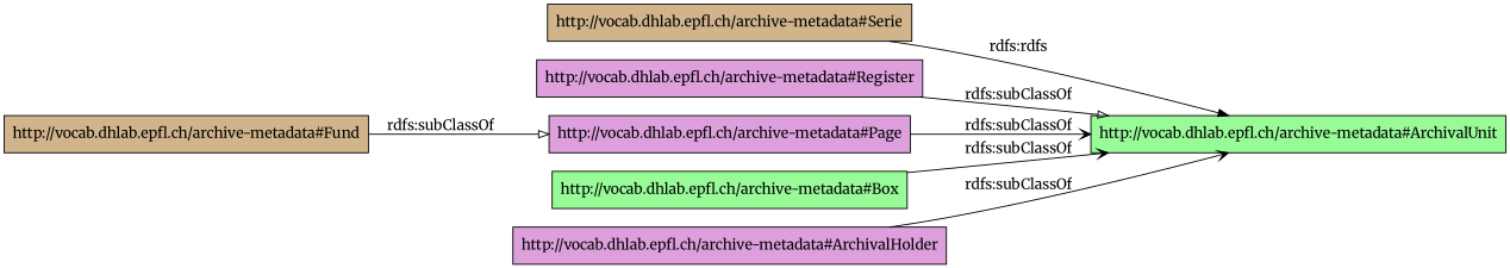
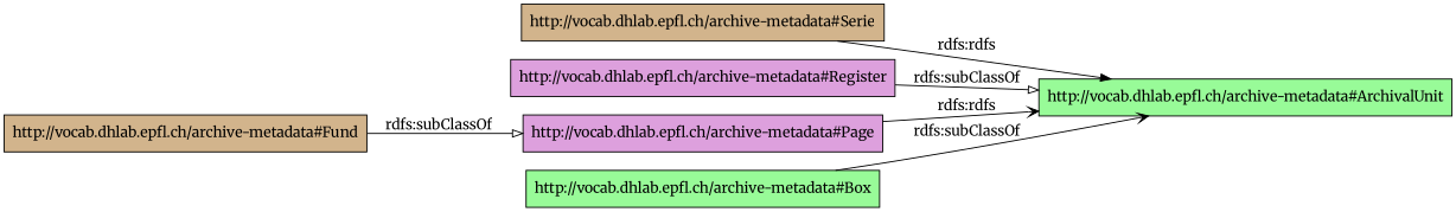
  digraph {
    fontname=Merriweather
    rankdir=LR
    node [color=black fillcolor=plum fontname=Merriweather shape=rectangle style=filled]
    edge [arrowhead=vee fontname=Merriweather]
    "http://vocab.dhlab.epfl.ch/archive-metadata#Serie" [fillcolor=tan]
    "http://vocab.dhlab.epfl.ch/archive-metadata#ArchivalUnit" [fillcolor=palegreen]
    "http://vocab.dhlab.epfl.ch/archive-metadata#Register"
    "http://vocab.dhlab.epfl.ch/archive-metadata#Page"
    "http://vocab.dhlab.epfl.ch/archive-metadata#Fund" [fillcolor=tan]
    "http://vocab.dhlab.epfl.ch/archive-metadata#Box" [fillcolor=palegreen]
-   "http://vocab.dhlab.epfl.ch/archive-metadata#ArchivalHolder"
    "http://vocab.dhlab.epfl.ch/archive-metadata#Serie" -> "http://vocab.dhlab.epfl.ch/archive-metadata#ArchivalUnit" [arrowhead=normal label="rdfs:rdfs"]
    "http://vocab.dhlab.epfl.ch/archive-metadata#Register" -> "http://vocab.dhlab.epfl.ch/archive-metadata#ArchivalUnit" [arrowhead=onormal label="rdfs:subClassOf"]
-   "http://vocab.dhlab.epfl.ch/archive-metadata#Page" -> "http://vocab.dhlab.epfl.ch/archive-metadata#ArchivalUnit" [label="rdfs:subClassOf"]
+   "http://vocab.dhlab.epfl.ch/archive-metadata#Page" -> "http://vocab.dhlab.epfl.ch/archive-metadata#ArchivalUnit" [label="rdfs:rdfs"]
    "http://vocab.dhlab.epfl.ch/archive-metadata#Fund" -> "http://vocab.dhlab.epfl.ch/archive-metadata#Page" [arrowhead=onormal label="rdfs:subClassOf"]
    "http://vocab.dhlab.epfl.ch/archive-metadata#Box" -> "http://vocab.dhlab.epfl.ch/archive-metadata#ArchivalUnit" [label="rdfs:subClassOf"]
-   "http://vocab.dhlab.epfl.ch/archive-metadata#ArchivalHolder" -> "http://vocab.dhlab.epfl.ch/archive-metadata#ArchivalUnit" [label="rdfs:subClassOf"]
  }
